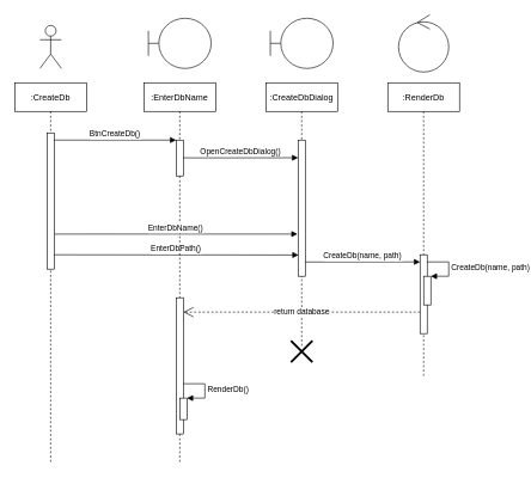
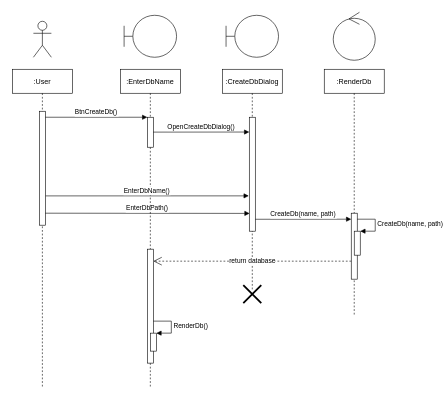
  <mxCell id="0" />
  <mxCell id="1" parent="0" />
- <mxCell id="2" value=":CreateDb" style="shape=umlLifeline;perimeter=lifelinePerimeter;container=1;collapsible=0;recursiveResize=0;rounded=0;shadow=0;strokeWidth=1;" parent="1" vertex="1"><mxGeometry x="20" y="115" width="100" height="530" as="geometry" /></mxCell>
+ <mxCell id="2" value=":User" style="shape=umlLifeline;perimeter=lifelinePerimeter;container=1;collapsible=0;recursiveResize=0;rounded=0;shadow=0;strokeWidth=1;" parent="1" vertex="1"><mxGeometry x="20" y="115" width="100" height="530" as="geometry" /></mxCell>
  <mxCell id="3" value="" style="points=[];perimeter=orthogonalPerimeter;rounded=0;shadow=0;strokeWidth=1;" parent="2" vertex="1"><mxGeometry x="45" y="70" width="10" height="190" as="geometry" /></mxCell>
  <mxCell id="4" value="EnterDbPath()" style="verticalAlign=bottom;endArrow=block;shadow=0;strokeWidth=1;entryX=0.055;entryY=0.844;entryDx=0;entryDy=0;entryPerimeter=0;" edge="1" parent="2" target="12"><mxGeometry relative="1" as="geometry"><mxPoint x="55" y="240" as="sourcePoint" /><mxPoint x="225" y="240" as="targetPoint" /></mxGeometry></mxCell>
  <mxCell id="5" value=":EnterDbName" style="shape=umlLifeline;perimeter=lifelinePerimeter;container=1;collapsible=0;recursiveResize=0;rounded=0;shadow=0;strokeWidth=1;" parent="1" vertex="1"><mxGeometry x="200" y="115" width="100" height="530" as="geometry" /></mxCell>
  <mxCell id="6" value="" style="points=[];perimeter=orthogonalPerimeter;rounded=0;shadow=0;strokeWidth=1;" parent="5" vertex="1"><mxGeometry x="45" y="80" width="10" height="50" as="geometry" /></mxCell>
  <mxCell id="7" value="" style="html=1;points=[];perimeter=orthogonalPerimeter;" vertex="1" parent="5"><mxGeometry x="45" y="300" width="10" height="190" as="geometry" /></mxCell>
  <mxCell id="8" value="" style="html=1;points=[];perimeter=orthogonalPerimeter;" vertex="1" parent="5"><mxGeometry x="50" y="440" width="10" height="30" as="geometry" /></mxCell>
  <mxCell id="9" value="RenderDb()" style="edgeStyle=orthogonalEdgeStyle;html=1;align=left;spacingLeft=2;endArrow=block;rounded=0;entryX=1;entryY=0;" edge="1" target="8" parent="5"><mxGeometry relative="1" as="geometry"><mxPoint x="55" y="420" as="sourcePoint" /><Array as="points"><mxPoint x="85" y="420" /></Array></mxGeometry></mxCell>
  <mxCell id="10" value="BtnCreateDb()" style="verticalAlign=bottom;endArrow=block;entryX=0;entryY=0;shadow=0;strokeWidth=1;" parent="1" source="3" target="6" edge="1"><mxGeometry relative="1" as="geometry"><mxPoint x="175" y="195" as="sourcePoint" /></mxGeometry></mxCell>
  <mxCell id="11" value=":CreateDbDialog" style="shape=umlLifeline;perimeter=lifelinePerimeter;container=1;collapsible=0;recursiveResize=0;rounded=0;shadow=0;strokeWidth=1;" vertex="1" parent="1"><mxGeometry x="370" y="115" width="100" height="370" as="geometry" /></mxCell>
  <mxCell id="12" value="" style="points=[];perimeter=orthogonalPerimeter;rounded=0;shadow=0;strokeWidth=1;" vertex="1" parent="11"><mxGeometry x="45" y="80" width="10" height="190" as="geometry" /></mxCell>
  <mxCell id="13" value="OpenCreateDbDialog()" style="verticalAlign=bottom;endArrow=block;entryX=0;entryY=0;shadow=0;strokeWidth=1;exitX=0.993;exitY=0.496;exitDx=0;exitDy=0;exitPerimeter=0;" edge="1" parent="11" source="6"><mxGeometry relative="1" as="geometry"><mxPoint x="-110" y="105" as="sourcePoint" /><mxPoint x="45" y="104.66" as="targetPoint" /></mxGeometry></mxCell>
  <mxCell id="14" value="CreateDb(name, path)" style="verticalAlign=bottom;endArrow=block;entryX=0;entryY=0;shadow=0;strokeWidth=1;exitX=0.993;exitY=0.496;exitDx=0;exitDy=0;exitPerimeter=0;" edge="1" parent="11"><mxGeometry relative="1" as="geometry"><mxPoint x="55" y="250.14" as="sourcePoint" /><mxPoint x="215.07" y="250" as="targetPoint" /></mxGeometry></mxCell>
  <mxCell id="15" value="" style="shape=umlDestroy;whiteSpace=wrap;html=1;strokeWidth=3;" vertex="1" parent="11"><mxGeometry x="35" y="360" width="30" height="30" as="geometry" /></mxCell>
  <mxCell id="16" value=":RenderDb" style="shape=umlLifeline;perimeter=lifelinePerimeter;container=1;collapsible=0;recursiveResize=0;rounded=0;shadow=0;strokeWidth=1;" vertex="1" parent="1"><mxGeometry x="540" y="115" width="100" height="410" as="geometry" /></mxCell>
  <mxCell id="17" value="" style="points=[];perimeter=orthogonalPerimeter;rounded=0;shadow=0;strokeWidth=1;" vertex="1" parent="16"><mxGeometry x="45" y="240" width="10" height="110" as="geometry" /></mxCell>
  <mxCell id="18" value="" style="html=1;points=[];perimeter=orthogonalPerimeter;" vertex="1" parent="16"><mxGeometry x="50" y="270" width="10" height="40" as="geometry" /></mxCell>
  <mxCell id="19" value="CreateDb(name, path)" style="edgeStyle=orthogonalEdgeStyle;html=1;align=left;spacingLeft=2;endArrow=block;rounded=0;entryX=1;entryY=0;" edge="1" target="18" parent="16"><mxGeometry relative="1" as="geometry"><mxPoint x="55" y="250" as="sourcePoint" /><Array as="points"><mxPoint x="85" y="250" /></Array></mxGeometry></mxCell>
  <mxCell id="20" value="EnterDbName()" style="verticalAlign=bottom;endArrow=block;shadow=0;strokeWidth=1;exitX=1.046;exitY=0.743;exitDx=0;exitDy=0;exitPerimeter=0;entryX=-0.08;entryY=0.69;entryDx=0;entryDy=0;entryPerimeter=0;" edge="1" parent="1" source="3" target="12"><mxGeometry relative="1" as="geometry"><mxPoint x="79.72" y="325" as="sourcePoint" /><mxPoint x="410" y="325" as="targetPoint" /></mxGeometry></mxCell>
  <mxCell id="21" value="return database" style="endArrow=open;endSize=12;dashed=1;html=1;rounded=0;" edge="1" parent="1" source="17"><mxGeometry width="160" relative="1" as="geometry"><mxPoint x="510" y="445" as="sourcePoint" /><mxPoint x="255" y="435" as="targetPoint" /><Array as="points"><mxPoint x="460" y="435" /></Array></mxGeometry></mxCell>
  <mxCell id="22" value="" style="shape=umlBoundary;whiteSpace=wrap;html=1;" vertex="1" parent="1"><mxGeometry x="206.25" y="25" width="87.5" height="70" as="geometry" /></mxCell>
  <mxCell id="23" value="" style="shape=umlBoundary;whiteSpace=wrap;html=1;" vertex="1" parent="1"><mxGeometry x="376.25" y="25" width="87.5" height="70" as="geometry" /></mxCell>
  <mxCell id="24" value="" style="ellipse;shape=umlControl;whiteSpace=wrap;html=1;" vertex="1" parent="1"><mxGeometry x="555" y="20" width="70" height="80" as="geometry" /></mxCell>
  <mxCell id="25" value="" style="shape=umlActor;verticalLabelPosition=bottom;verticalAlign=top;html=1;" vertex="1" parent="1"><mxGeometry x="55" width="30" height="60" as="geometry" y="35" /></mxCell>
